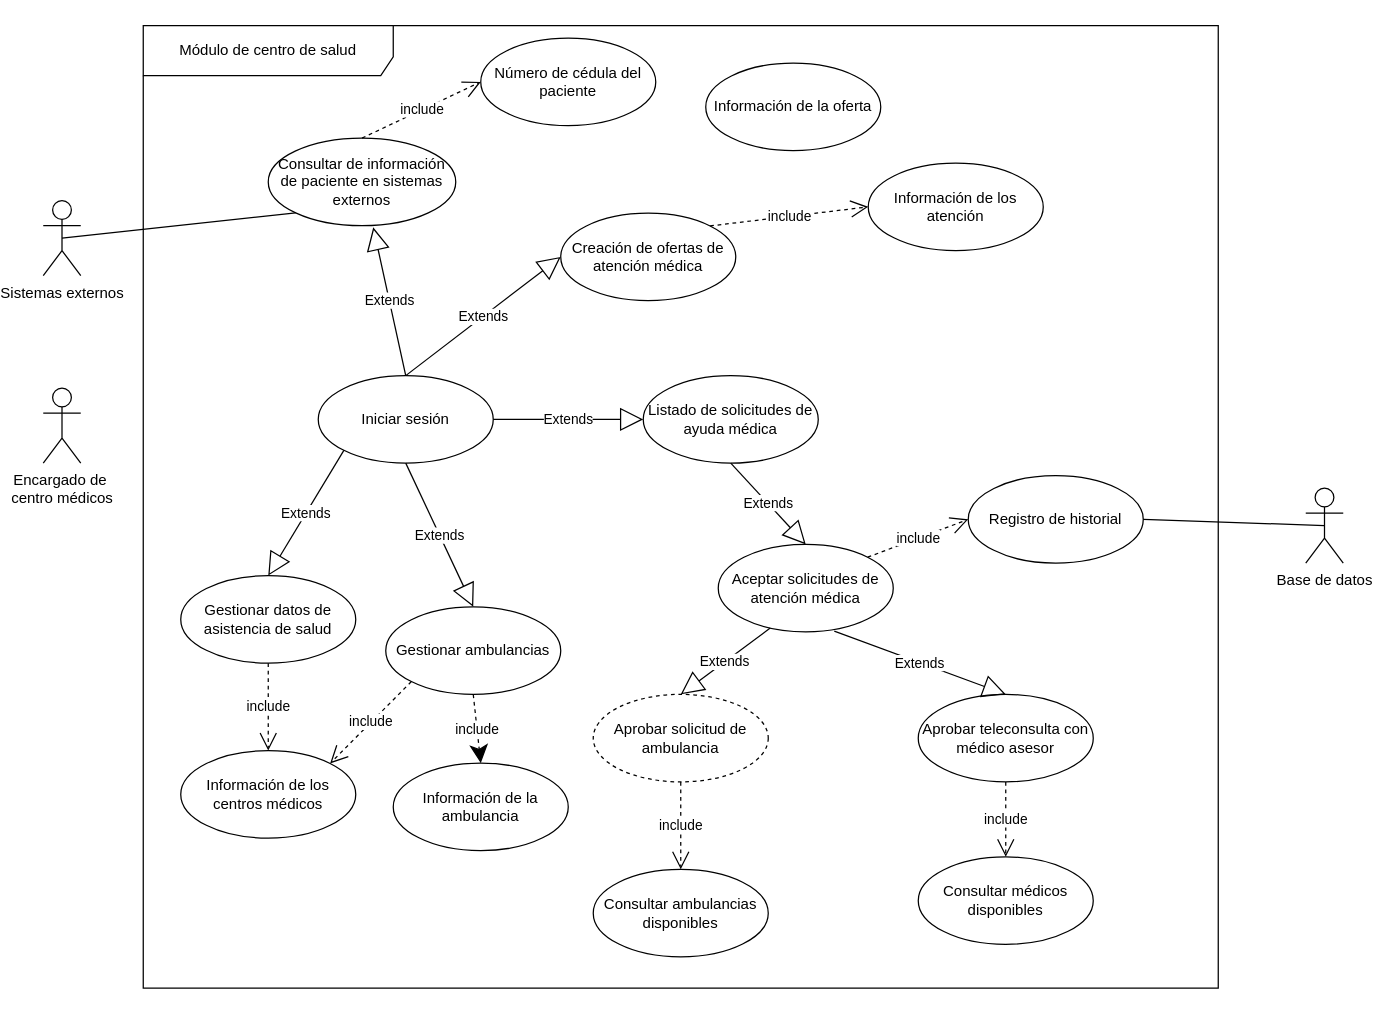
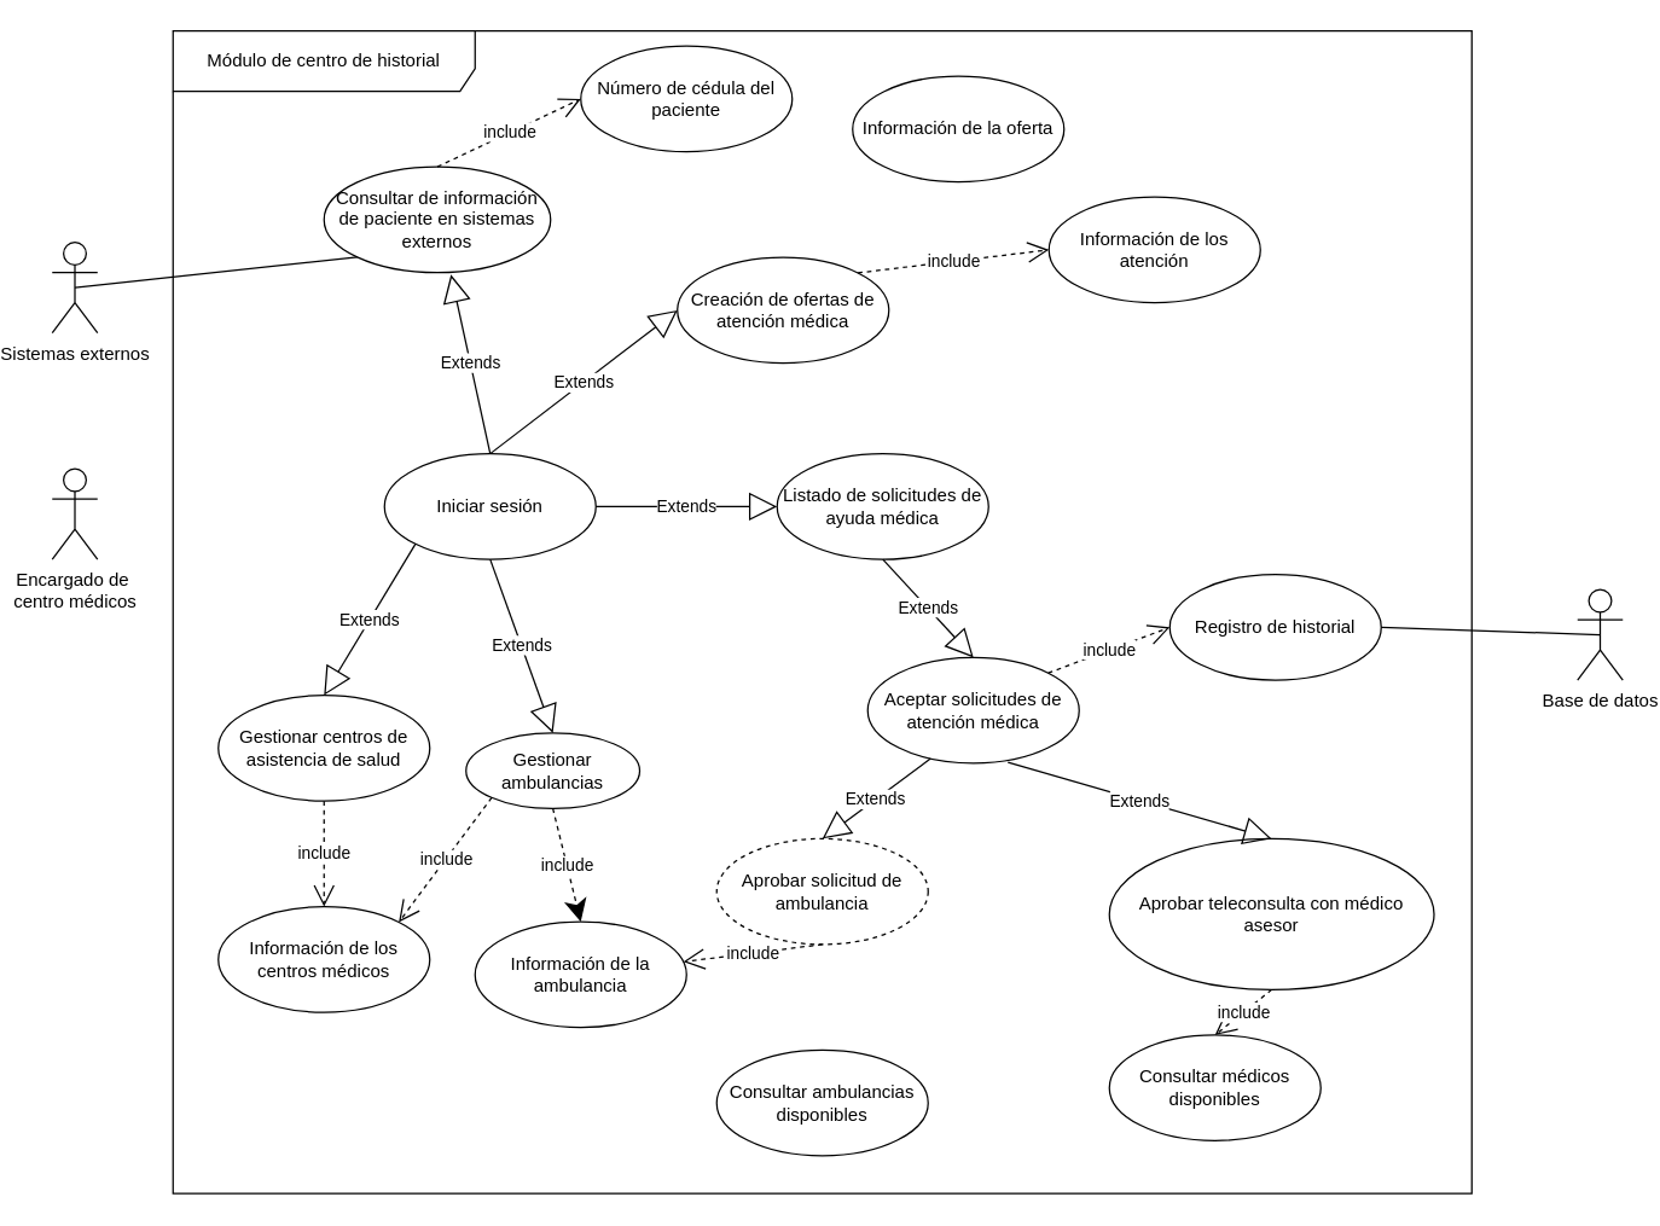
  <mxCell id="0" />
  <mxCell id="1" parent="0" />
- <mxCell id="2" value="Módulo de centro de salud" style="shape=umlFrame;whiteSpace=wrap;html=1;width=200;height=40;" parent="1" vertex="1"><mxGeometry x="100" y="20" width="860" height="770" as="geometry" /></mxCell>
+ <mxCell id="2" value="Módulo de centro de historial" style="shape=umlFrame;whiteSpace=wrap;html=1;width=200;height=40;" parent="1" vertex="1"><mxGeometry x="100" y="20" width="860" height="770" as="geometry" /></mxCell>
  <mxCell id="3" value="Encargado de&amp;nbsp;&lt;br&gt;centro médicos" style="shape=umlActor;verticalLabelPosition=bottom;verticalAlign=top;html=1;" parent="1" vertex="1"><mxGeometry x="20" y="310" width="30" height="60" as="geometry" /></mxCell>
  <mxCell id="4" value="Iniciar sesión" style="ellipse;whiteSpace=wrap;html=1;" parent="1" vertex="1"><mxGeometry x="240" y="300" width="140" height="70" as="geometry" /></mxCell>
  <mxCell id="5" value="Listado de solicitudes de ayuda médica" style="ellipse;whiteSpace=wrap;html=1;" parent="1" vertex="1"><mxGeometry x="500" y="300" width="140" height="70" as="geometry" /></mxCell>
  <mxCell id="6" value="Extends" style="endArrow=block;endSize=16;endFill=0;html=1;exitX=1;exitY=0.5;exitDx=0;exitDy=0;entryX=0;entryY=0.5;entryDx=0;entryDy=0;" parent="1" source="4" target="5" edge="1"><mxGeometry width="160" relative="1" as="geometry"><mxPoint x="240" y="430" as="sourcePoint" /><mxPoint x="490" y="335" as="targetPoint" /></mxGeometry></mxCell>
  <mxCell id="7" value="Aceptar solicitudes de atención médica" style="ellipse;whiteSpace=wrap;html=1;" parent="1" vertex="1"><mxGeometry x="560" y="435" width="140" height="70" as="geometry" /></mxCell>
  <mxCell id="8" value="Extends" style="endArrow=block;endSize=16;endFill=0;html=1;exitX=0.5;exitY=1;exitDx=0;exitDy=0;entryX=0.5;entryY=0;entryDx=0;entryDy=0;" parent="1" source="5" target="7" edge="1"><mxGeometry width="160" relative="1" as="geometry"><mxPoint x="390" y="345" as="sourcePoint" /><mxPoint x="500" y="345" as="targetPoint" /></mxGeometry></mxCell>
  <mxCell id="9" value="Aprobar solicitud de ambulancia" style="ellipse;whiteSpace=wrap;html=1;dashed=1;" parent="1" vertex="1"><mxGeometry x="460" y="555" width="140" height="70" as="geometry" /></mxCell>
  <mxCell id="10" value="Extends" style="endArrow=block;endSize=16;endFill=0;html=1;exitX=0.297;exitY=0.957;exitDx=0;exitDy=0;entryX=0.5;entryY=0;entryDx=0;entryDy=0;exitPerimeter=0;" parent="1" source="7" target="9" edge="1"><mxGeometry width="160" relative="1" as="geometry"><mxPoint x="630" y="480" as="sourcePoint" /><mxPoint x="630" y="545" as="targetPoint" /></mxGeometry></mxCell>
  <mxCell id="11" value="Consultar ambulancias disponibles" style="ellipse;whiteSpace=wrap;html=1;" parent="1" vertex="1"><mxGeometry x="460" y="695" width="140" height="70" as="geometry" /></mxCell>
- <mxCell id="12" value="include" style="endArrow=open;endSize=12;dashed=1;html=1;exitX=0.5;exitY=1;exitDx=0;exitDy=0;entryX=0.5;entryY=0;entryDx=0;entryDy=0;" parent="1" source="9" target="11" edge="1"><mxGeometry width="160" relative="1" as="geometry"><mxPoint x="340" y="735" as="sourcePoint" /><mxPoint x="500" y="735" as="targetPoint" /></mxGeometry></mxCell>
- <mxCell id="13" value="Aprobar teleconsulta con médico asesor" style="ellipse;whiteSpace=wrap;html=1;" parent="1" vertex="1"><mxGeometry x="720" y="555" width="140" height="70" as="geometry" /></mxCell>
+ <mxCell id="12" value="include" style="endArrow=open;endSize=12;dashed=1;html=1;exitX=0.5;exitY=1;exitDx=0;exitDy=0;" parent="1" source="9" target="34" edge="1"><mxGeometry width="160" relative="1" as="geometry"><mxPoint x="340" y="735" as="sourcePoint" /><mxPoint x="500" y="735" as="targetPoint" /></mxGeometry></mxCell>
+ <mxCell id="13" value="Aprobar teleconsulta con médico asesor" style="ellipse;whiteSpace=wrap;html=1;" parent="1" vertex="1"><mxGeometry x="720" y="555" width="215" height="100" as="geometry" /></mxCell>
  <mxCell id="14" value="Extends" style="endArrow=block;endSize=16;endFill=0;html=1;exitX=0.663;exitY=0.991;exitDx=0;exitDy=0;entryX=0.5;entryY=0;entryDx=0;entryDy=0;exitPerimeter=0;" parent="1" source="7" target="13" edge="1"><mxGeometry width="160" relative="1" as="geometry"><mxPoint x="601.58" y="611.99" as="sourcePoint" /><mxPoint x="500" y="645" as="targetPoint" /></mxGeometry></mxCell>
  <mxCell id="15" value="Consultar médicos disponibles" style="ellipse;whiteSpace=wrap;html=1;" parent="1" vertex="1"><mxGeometry x="720" y="685" width="140" height="70" as="geometry" /></mxCell>
  <mxCell id="16" value="include" style="endArrow=open;endSize=12;dashed=1;html=1;exitX=0.5;exitY=1;exitDx=0;exitDy=0;entryX=0.5;entryY=0;entryDx=0;entryDy=0;" parent="1" source="13" target="15" edge="1"><mxGeometry width="160" relative="1" as="geometry"><mxPoint x="540" y="635" as="sourcePoint" /><mxPoint x="540" y="705" as="targetPoint" /></mxGeometry></mxCell>
  <mxCell id="17" value="Consultar de información de paciente en sistemas externos" style="ellipse;whiteSpace=wrap;html=1;" parent="1" vertex="1"><mxGeometry x="200" y="110" width="150" height="70" as="geometry" /></mxCell>
  <mxCell id="18" value="Extends" style="endArrow=block;endSize=16;endFill=0;html=1;exitX=0.5;exitY=0;exitDx=0;exitDy=0;entryX=0.56;entryY=1.02;entryDx=0;entryDy=0;entryPerimeter=0;" parent="1" source="4" target="17" edge="1"><mxGeometry width="160" relative="1" as="geometry"><mxPoint x="390" y="345" as="sourcePoint" /><mxPoint x="280" y="180" as="targetPoint" /></mxGeometry></mxCell>
  <mxCell id="19" value="Sistemas externos" style="shape=umlActor;verticalLabelPosition=bottom;verticalAlign=top;html=1;" parent="1" vertex="1"><mxGeometry x="20" y="160" width="30" height="60" as="geometry" /></mxCell>
  <mxCell id="20" value="" style="endArrow=none;html=1;exitX=0.5;exitY=0.5;exitDx=0;exitDy=0;exitPerimeter=0;entryX=0;entryY=1;entryDx=0;entryDy=0;" parent="1" source="19" target="17" edge="1"><mxGeometry width="50" height="50" relative="1" as="geometry"><mxPoint x="65" y="380" as="sourcePoint" /><mxPoint x="200" y="345" as="targetPoint" /></mxGeometry></mxCell>
  <mxCell id="21" value="Número de cédula del paciente" style="ellipse;whiteSpace=wrap;html=1;" parent="1" vertex="1"><mxGeometry x="370" y="30" width="140" height="70" as="geometry" /></mxCell>
  <mxCell id="22" value="include" style="endArrow=open;endSize=12;dashed=1;html=1;exitX=0.5;exitY=0;exitDx=0;exitDy=0;entryX=0;entryY=0.5;entryDx=0;entryDy=0;" parent="1" source="17" target="21" edge="1"><mxGeometry width="160" relative="1" as="geometry"><mxPoint x="480" y="650" as="sourcePoint" /><mxPoint x="480" y="720" as="targetPoint" /></mxGeometry></mxCell>
  <mxCell id="23" value="Registro de historial" style="ellipse;whiteSpace=wrap;html=1;" parent="1" vertex="1"><mxGeometry x="760" y="380" width="140" height="70" as="geometry" /></mxCell>
  <mxCell id="24" value="include" style="endArrow=open;endSize=12;dashed=1;html=1;exitX=1;exitY=0;exitDx=0;exitDy=0;entryX=0;entryY=0.5;entryDx=0;entryDy=0;" parent="1" source="7" target="23" edge="1"><mxGeometry width="160" relative="1" as="geometry"><mxPoint x="540" y="635" as="sourcePoint" /><mxPoint x="760" y="445" as="targetPoint" /></mxGeometry></mxCell>
  <mxCell id="25" value="Base de datos" style="shape=umlActor;verticalLabelPosition=bottom;verticalAlign=top;html=1;" parent="1" vertex="1"><mxGeometry x="1030" y="390" width="30" height="60" as="geometry" /></mxCell>
  <mxCell id="26" value="" style="endArrow=none;html=1;exitX=1;exitY=0.5;exitDx=0;exitDy=0;entryX=0.5;entryY=0.5;entryDx=0;entryDy=0;entryPerimeter=0;" parent="1" source="23" target="25" edge="1"><mxGeometry width="50" height="50" relative="1" as="geometry"><mxPoint x="760" y="500" as="sourcePoint" /><mxPoint x="895" y="500" as="targetPoint" /></mxGeometry></mxCell>
  <mxCell id="27" value="Creación de ofertas de atención médica" style="ellipse;whiteSpace=wrap;html=1;" parent="1" vertex="1"><mxGeometry x="434" y="170" width="140" height="70" as="geometry" /></mxCell>
  <mxCell id="28" value="Extends" style="endArrow=block;endSize=16;endFill=0;html=1;exitX=0.5;exitY=0;exitDx=0;exitDy=0;entryX=0;entryY=0.5;entryDx=0;entryDy=0;" parent="1" source="4" target="27" edge="1"><mxGeometry width="160" relative="1" as="geometry"><mxPoint x="390" y="345" as="sourcePoint" /><mxPoint x="510" y="345" as="targetPoint" /></mxGeometry></mxCell>
  <mxCell id="29" value="Información de los atención" style="ellipse;whiteSpace=wrap;html=1;" parent="1" vertex="1"><mxGeometry x="680" y="130" width="140" height="70" as="geometry" /></mxCell>
  <mxCell id="30" value="Información de la oferta" style="ellipse;whiteSpace=wrap;html=1;" parent="1" vertex="1"><mxGeometry x="550" y="50" width="140" height="70" as="geometry" /></mxCell>
  <mxCell id="31" value="include" style="endArrow=open;endSize=12;dashed=1;html=1;exitX=1;exitY=0;exitDx=0;exitDy=0;entryX=0;entryY=0.5;entryDx=0;entryDy=0;" parent="1" source="27" target="29" edge="1"><mxGeometry width="160" relative="1" as="geometry"><mxPoint x="514" y="180" as="sourcePoint" /><mxPoint x="600" y="110" as="targetPoint" /></mxGeometry></mxCell>
- <mxCell id="32" value="Gestionar ambulancias" style="ellipse;whiteSpace=wrap;html=1;" parent="1" vertex="1"><mxGeometry x="294" y="485" width="140" height="70" as="geometry" /></mxCell>
+ <mxCell id="32" value="Gestionar ambulancias" style="ellipse;whiteSpace=wrap;html=1;" parent="1" vertex="1"><mxGeometry x="294" y="485" width="115" height="50" as="geometry" /></mxCell>
  <mxCell id="33" value="Extends" style="endArrow=block;endSize=16;endFill=0;html=1;exitX=0.5;exitY=1;exitDx=0;exitDy=0;entryX=0.5;entryY=0;entryDx=0;entryDy=0;" parent="1" source="4" target="32" edge="1"><mxGeometry width="160" relative="1" as="geometry"><mxPoint x="320" y="310" as="sourcePoint" /><mxPoint x="444" y="215" as="targetPoint" /></mxGeometry></mxCell>
  <mxCell id="34" value="Información de la ambulancia" style="ellipse;whiteSpace=wrap;html=1;" parent="1" vertex="1"><mxGeometry x="300" y="610" width="140" height="70" as="geometry" /></mxCell>
  <mxCell id="35" value="Información de los centros médicos" style="ellipse;whiteSpace=wrap;html=1;" parent="1" vertex="1"><mxGeometry x="130" y="600" width="140" height="70" as="geometry" /></mxCell>
  <mxCell id="36" value="include" style="endArrow=classic;endSize=12;dashed=1;html=1;exitX=0.5;exitY=1;exitDx=0;exitDy=0;entryX=0.5;entryY=0;entryDx=0;entryDy=0;" parent="1" source="32" target="34" edge="1"><mxGeometry width="160" relative="1" as="geometry"><mxPoint x="540" y="650" as="sourcePoint" /><mxPoint x="210" y="570" as="targetPoint" /></mxGeometry></mxCell>
  <mxCell id="37" value="include" style="endArrow=open;endSize=12;dashed=1;html=1;exitX=0;exitY=1;exitDx=0;exitDy=0;entryX=1;entryY=0;entryDx=0;entryDy=0;" parent="1" source="32" target="35" edge="1"><mxGeometry width="160" relative="1" as="geometry"><mxPoint x="319.66" y="524.18" as="sourcePoint" /><mxPoint x="250" y="610" as="targetPoint" /></mxGeometry></mxCell>
- <mxCell id="38" value="Gestionar datos de asistencia de salud" style="ellipse;whiteSpace=wrap;html=1;" parent="1" vertex="1"><mxGeometry x="130" y="460" width="140" height="70" as="geometry" /></mxCell>
+ <mxCell id="38" value="Gestionar centros de asistencia de salud" style="ellipse;whiteSpace=wrap;html=1;" parent="1" vertex="1"><mxGeometry x="130" y="460" width="140" height="70" as="geometry" /></mxCell>
  <mxCell id="39" value="Extends" style="endArrow=block;endSize=16;endFill=0;html=1;exitX=0;exitY=1;exitDx=0;exitDy=0;entryX=0.5;entryY=0;entryDx=0;entryDy=0;" parent="1" source="4" target="38" edge="1"><mxGeometry width="160" relative="1" as="geometry"><mxPoint x="320" y="380" as="sourcePoint" /><mxPoint x="380" y="470" as="targetPoint" /></mxGeometry></mxCell>
  <mxCell id="40" value="include" style="endArrow=open;endSize=12;dashed=1;html=1;exitX=0.5;exitY=1;exitDx=0;exitDy=0;entryX=0.5;entryY=0;entryDx=0;entryDy=0;" parent="1" source="38" target="35" edge="1"><mxGeometry width="160" relative="1" as="geometry"><mxPoint x="324.503" y="554.749" as="sourcePoint" /><mxPoint x="259.497" y="620.251" as="targetPoint" /></mxGeometry></mxCell>
